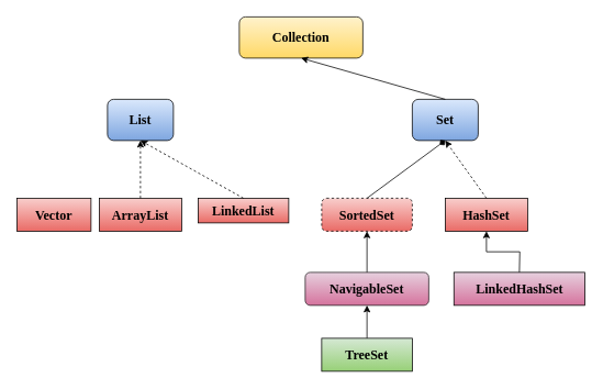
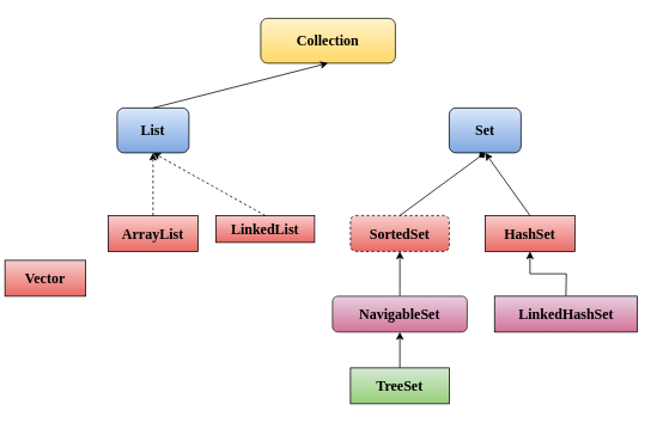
  <mxCell id="0" />
  <mxCell id="1" parent="0" />
  <mxCell id="2" value="&lt;b&gt;&lt;font style=&quot;font-size: 16px;&quot; face=&quot;Verdana&quot;&gt;Collection&lt;/font&gt;&lt;/b&gt;" style="rounded=1;whiteSpace=wrap;html=1;fillColor=#fff2cc;gradientColor=#ffd966;strokeColor=#12110c;" vertex="1" parent="1"><mxGeometry x="290" y="20" width="150" height="50" as="geometry" /></mxCell>
  <mxCell id="3" value="&lt;b&gt;&lt;font style=&quot;font-size: 16px;&quot; face=&quot;Verdana&quot;&gt;List&lt;/font&gt;&lt;/b&gt;" style="rounded=1;whiteSpace=wrap;html=1;fillColor=#dae8fc;gradientColor=#7ea6e0;strokeColor=#000000;" vertex="1" parent="1"><mxGeometry x="130" y="120" width="80" height="50" as="geometry" /></mxCell>
  <mxCell id="4" value="&lt;b&gt;&lt;font style=&quot;font-size: 16px;&quot; face=&quot;Verdana&quot;&gt;Set&lt;/font&gt;&lt;/b&gt;" style="rounded=1;whiteSpace=wrap;html=1;fillColor=#dae8fc;gradientColor=#7ea6e0;strokeColor=#020203;" vertex="1" parent="1"><mxGeometry x="500" y="120" width="80" height="50" as="geometry" /></mxCell>
- <mxCell id="6" value="" style="endArrow=classic;html=1;rounded=0;exitX=0.5;exitY=0;exitDx=0;exitDy=0;entryX=0.5;entryY=1;entryDx=0;entryDy=0;" edge="1" parent="1" source="4" target="2"><mxGeometry width="50" height="50" relative="1" as="geometry"><mxPoint x="500" y="150" as="sourcePoint" /><mxPoint x="550" y="100" as="targetPoint" /></mxGeometry></mxCell>
- <mxCell id="7" value="&lt;b&gt;&lt;font style=&quot;font-size: 16px;&quot; face=&quot;Verdana&quot;&gt;Vector&lt;/font&gt;&lt;/b&gt;" style="rounded=0;whiteSpace=wrap;html=1;fillColor=#f8cecc;gradientColor=#ea6b66;strokeColor=#000000;" vertex="1" parent="1"><mxGeometry x="20" y="240" width="90" height="40" as="geometry" /></mxCell>
+ <mxCell id="5" value="" style="endArrow=classic;html=1;rounded=0;exitX=0.5;exitY=0;exitDx=0;exitDy=0;entryX=0.5;entryY=1;entryDx=0;entryDy=0;" edge="1" parent="1" source="3" target="2"><mxGeometry width="50" height="50" relative="1" as="geometry"><mxPoint x="500" y="150" as="sourcePoint" /><mxPoint x="550" y="100" as="targetPoint" /></mxGeometry></mxCell>
+ <mxCell id="7" value="&lt;b&gt;&lt;font style=&quot;font-size: 16px;&quot; face=&quot;Verdana&quot;&gt;Vector&lt;/font&gt;&lt;/b&gt;" style="rounded=0;whiteSpace=wrap;html=1;fillColor=#f8cecc;gradientColor=#ea6b66;strokeColor=#000000;" vertex="1" parent="1"><mxGeometry x="5" y="290" width="90" height="40" as="geometry" /></mxCell>
  <mxCell id="8" value="&lt;b&gt;&lt;font style=&quot;font-size: 16px;&quot; face=&quot;Verdana&quot;&gt;ArrayList&lt;/font&gt;&lt;/b&gt;" style="rounded=0;whiteSpace=wrap;html=1;fillColor=#f8cecc;gradientColor=#ea6b66;strokeColor=#000000;" vertex="1" parent="1"><mxGeometry x="120" y="240" width="100" height="40" as="geometry" /></mxCell>
  <mxCell id="9" value="&lt;b&gt;&lt;font style=&quot;font-size: 16px;&quot; face=&quot;Verdana&quot;&gt;LinkedList&lt;/font&gt;&lt;/b&gt;" style="rounded=0;whiteSpace=wrap;html=1;fillColor=#f8cecc;gradientColor=#ea6b66;strokeColor=#000000;" vertex="1" parent="1"><mxGeometry x="240" y="240" width="110" height="30" as="geometry" /></mxCell>
  <mxCell id="10" value="" style="endArrow=classic;html=1;rounded=0;exitX=0.5;exitY=0;exitDx=0;exitDy=0;entryX=0.5;entryY=1;entryDx=0;entryDy=0;dashed=1;" edge="1" parent="1" source="8" target="3"><mxGeometry width="50" height="50" relative="1" as="geometry"><mxPoint x="500" y="140" as="sourcePoint" /><mxPoint x="550" y="90" as="targetPoint" /></mxGeometry></mxCell>
  <mxCell id="11" value="" style="endArrow=classic;html=1;rounded=0;exitX=0.5;exitY=0;exitDx=0;exitDy=0;dashed=1;" edge="1" parent="1" source="9"><mxGeometry width="50" height="50" relative="1" as="geometry"><mxPoint x="500" y="140" as="sourcePoint" /><mxPoint x="170" y="170" as="targetPoint" /></mxGeometry></mxCell>
  <mxCell id="12" value="&lt;b&gt;&lt;font style=&quot;font-size: 16px;&quot; face=&quot;Verdana&quot;&gt;SortedSet&lt;/font&gt;&lt;/b&gt;" style="rounded=1;whiteSpace=wrap;html=1;fillColor=#f8cecc;gradientColor=#ea6b66;strokeColor=#000000;dashed=1;" vertex="1" parent="1"><mxGeometry x="390" y="240" width="110" height="40" as="geometry" /></mxCell>
  <mxCell id="13" value="" style="endArrow=diamond;html=1;rounded=0;exitX=0.5;exitY=0;exitDx=0;exitDy=0;entryX=0.5;entryY=1;entryDx=0;entryDy=0;" edge="1" parent="1" source="12" target="4"><mxGeometry width="50" height="50" relative="1" as="geometry"><mxPoint x="500" y="140" as="sourcePoint" /><mxPoint x="550" y="90" as="targetPoint" /></mxGeometry></mxCell>
  <mxCell id="14" value="&lt;font face=&quot;Verdana&quot;&gt;&lt;span style=&quot;font-size: 16px;&quot;&gt;&lt;b&gt;HashSet&lt;/b&gt;&lt;/span&gt;&lt;/font&gt;" style="rounded=0;whiteSpace=wrap;html=1;fillColor=#f8cecc;gradientColor=#ea6b66;strokeColor=#000000;" vertex="1" parent="1"><mxGeometry x="540" y="240" width="100" height="40" as="geometry" /></mxCell>
- <mxCell id="15" value="" style="endArrow=classic;html=1;rounded=0;exitX=0.5;exitY=0;exitDx=0;exitDy=0;entryX=0.5;entryY=1;entryDx=0;entryDy=0;dashed=1;" edge="1" parent="1" source="14" target="4"><mxGeometry width="50" height="50" relative="1" as="geometry"><mxPoint x="500" y="140" as="sourcePoint" /><mxPoint x="530" y="170" as="targetPoint" /></mxGeometry></mxCell>
+ <mxCell id="15" value="" style="endArrow=classic;html=1;rounded=0;exitX=0.5;exitY=0;exitDx=0;exitDy=0;entryX=0.5;entryY=1;entryDx=0;entryDy=0;dashed=0;" edge="1" parent="1" source="14" target="4"><mxGeometry width="50" height="50" relative="1" as="geometry"><mxPoint x="500" y="140" as="sourcePoint" /><mxPoint x="530" y="170" as="targetPoint" /></mxGeometry></mxCell>
  <mxCell id="16" style="edgeStyle=orthogonalEdgeStyle;rounded=0;orthogonalLoop=1;jettySize=auto;html=1;exitX=0.5;exitY=0;exitDx=0;exitDy=0;entryX=0.5;entryY=1;entryDx=0;entryDy=0;" edge="1" parent="1" target="14"><mxGeometry relative="1" as="geometry"><mxPoint x="630" y="330" as="sourcePoint" /></mxGeometry></mxCell>
  <mxCell id="17" value="&lt;b&gt;&lt;font style=&quot;font-size: 16px;&quot; face=&quot;Verdana&quot;&gt;LinkedHashSet&lt;/font&gt;&lt;/b&gt;" style="rounded=0;whiteSpace=wrap;html=1;fillColor=#e6d0de;gradientColor=#d5739d;strokeColor=#000000;" vertex="1" parent="1"><mxGeometry x="550.5" y="330" width="159" height="40" as="geometry" /></mxCell>
  <mxCell id="18" style="edgeStyle=orthogonalEdgeStyle;rounded=0;orthogonalLoop=1;jettySize=auto;html=1;exitX=0.5;exitY=0;exitDx=0;exitDy=0;entryX=0.5;entryY=1;entryDx=0;entryDy=0;" edge="1" parent="1" source="19" target="12"><mxGeometry relative="1" as="geometry" /></mxCell>
  <mxCell id="19" value="&lt;b&gt;&lt;font style=&quot;font-size: 16px;&quot; face=&quot;Verdana&quot;&gt;NavigableSet&lt;/font&gt;&lt;/b&gt;" style="rounded=1;whiteSpace=wrap;html=1;fillColor=#e6d0de;gradientColor=#d5739d;strokeColor=#262124;" vertex="1" parent="1"><mxGeometry x="370" y="330" width="150" height="40" as="geometry" /></mxCell>
  <mxCell id="20" style="edgeStyle=orthogonalEdgeStyle;rounded=0;orthogonalLoop=1;jettySize=auto;html=1;exitX=0.5;exitY=0;exitDx=0;exitDy=0;entryX=0.5;entryY=1;entryDx=0;entryDy=0;" edge="1" parent="1" source="21" target="19"><mxGeometry relative="1" as="geometry" /></mxCell>
  <mxCell id="21" value="&lt;b&gt;&lt;font style=&quot;font-size: 16px;&quot; face=&quot;Verdana&quot;&gt;TreeSet&lt;/font&gt;&lt;/b&gt;" style="rounded=0;whiteSpace=wrap;html=1;fillColor=#d5e8d4;gradientColor=#97d077;strokeColor=#000000;" vertex="1" parent="1"><mxGeometry x="390" y="410" width="110" height="40" as="geometry" /></mxCell>
